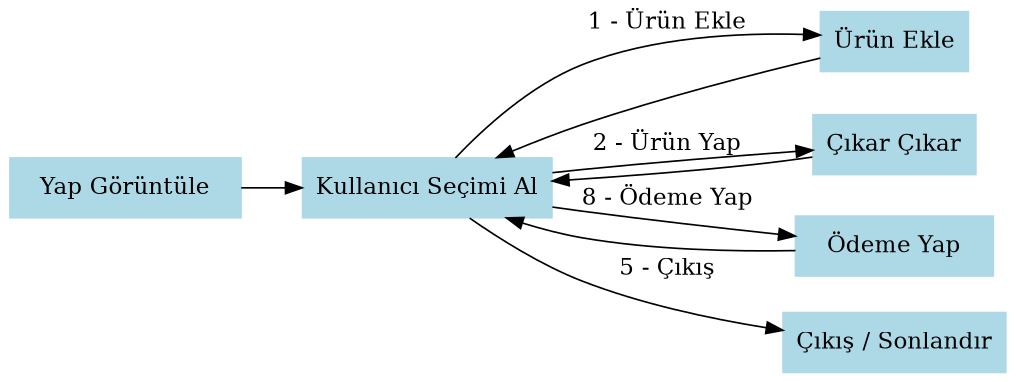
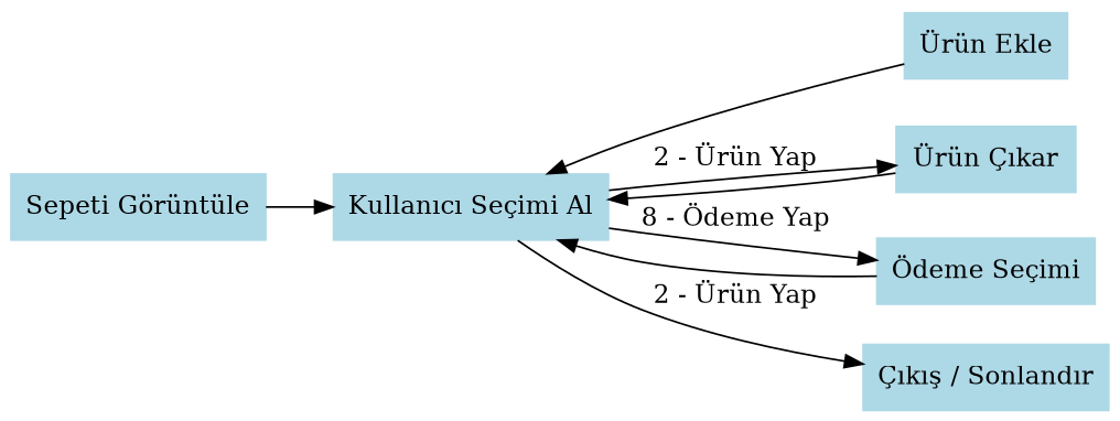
  digraph {
    rankdir=LR
    node [color=lightblue shape=box style=filled]
    n1 [label="Kullanıcı Seçimi Al"]
    n2 [label="Ürün Ekle"]
-   n3 [label="Çıkar Çıkar"]
-   n4 [label="Ödeme Yap"]
+   n3 [label="Ürün Çıkar"]
+   n4 [label="Ödeme Seçimi"]
    n5 [label="Çıkış / Sonlandır"]
-   n6 [label="Yap Görüntüle"]
-   n1 -> n2 [label="1 - Ürün Ekle"]
+   n6 [label="Sepeti Görüntüle"]
    n1 -> n3 [label="2 - Ürün Yap"]
    n1 -> n4 [label="8 - Ödeme Yap"]
-   n1 -> n5 [label="5 - Çıkış"]
+   n1 -> n5 [label="2 - Ürün Yap"]
    n2 -> n1
    n3 -> n1
    n4 -> n1
    n6 -> n1
  }
